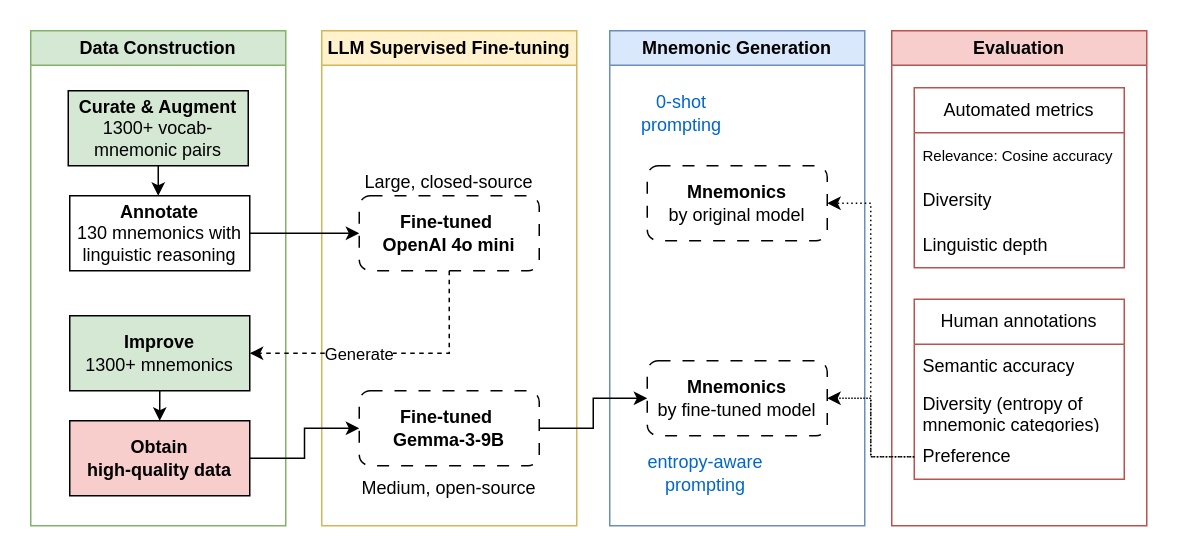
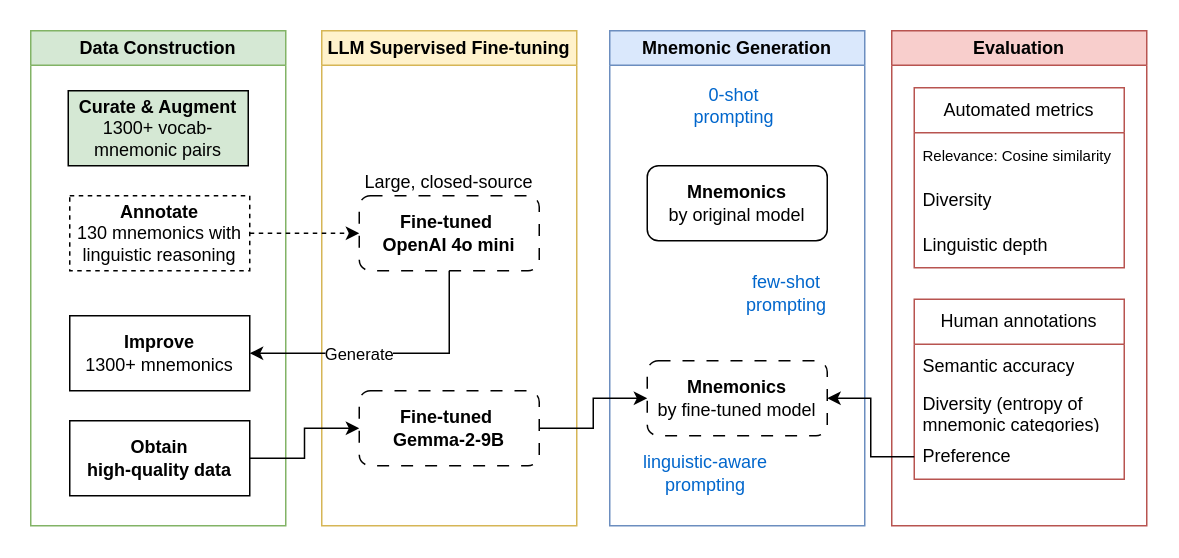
  <mxCell id="0" />
  <mxCell id="1" parent="0" />
  <mxCell id="2" value="Data Construction" style="swimlane;whiteSpace=wrap;html=1;startSize=23;fillColor=#d5e8d4;strokeColor=#82b366;" parent="1" vertex="1"><mxGeometry x="20" y="20" width="170" height="330" as="geometry" /></mxCell>
- <mxCell id="3" value="" style="edgeStyle=orthogonalEdgeStyle;rounded=0;orthogonalLoop=1;jettySize=auto;html=1;entryX=0.487;entryY=0.018;entryDx=0;entryDy=0;entryPerimeter=0;" parent="2" source="4" target="5" edge="1"><mxGeometry relative="1" as="geometry" /></mxCell>
  <mxCell id="4" value="&lt;b&gt;Curate &amp;amp; Augment&lt;/b&gt;&lt;div&gt;1300+ vocab-mnemonic pairs&lt;/div&gt;" style="rounded=0;whiteSpace=wrap;html=1;fillColor=#d5e8d4;" parent="2" vertex="1"><mxGeometry x="25" y="40" width="120" height="50" as="geometry" /></mxCell>
- <mxCell id="5" value="&lt;b&gt;Annotate&lt;/b&gt;&lt;div&gt;130 mnemonics with linguistic reasoning&lt;/div&gt;" style="rounded=0;whiteSpace=wrap;html=1;" parent="2" vertex="1"><mxGeometry x="26" y="110" width="120" height="50" as="geometry" /></mxCell>
- <mxCell id="6" style="edgeStyle=orthogonalEdgeStyle;rounded=0;orthogonalLoop=1;jettySize=auto;html=1;exitX=0.5;exitY=1;exitDx=0;exitDy=0;entryX=0.5;entryY=0;entryDx=0;entryDy=0;" parent="2" source="7" target="8" edge="1"><mxGeometry relative="1" as="geometry" /></mxCell>
- <mxCell id="7" value="&lt;b&gt;Improve&lt;/b&gt;&lt;div&gt;1300+ mnemonics&lt;/div&gt;" style="rounded=0;whiteSpace=wrap;html=1;fillColor=#d5e8d4;" parent="2" vertex="1"><mxGeometry x="26" y="190" width="120" height="50" as="geometry" /></mxCell>
- <mxCell id="8" value="&lt;b&gt;Obtain&lt;/b&gt;&lt;div&gt;&lt;b&gt;high-quality data&lt;/b&gt;&lt;/div&gt;" style="rounded=0;whiteSpace=wrap;html=1;fillColor=#f8cecc;" parent="2" vertex="1"><mxGeometry x="26" y="260" width="120" height="50" as="geometry" /></mxCell>
+ <mxCell id="5" value="&lt;b&gt;Annotate&lt;/b&gt;&lt;div&gt;130 mnemonics with linguistic reasoning&lt;/div&gt;" style="rounded=0;whiteSpace=wrap;html=1;dashed=1;" parent="2" vertex="1"><mxGeometry x="26" y="110" width="120" height="50" as="geometry" /></mxCell>
+ <mxCell id="7" value="&lt;b&gt;Improve&lt;/b&gt;&lt;div&gt;1300+ mnemonics&lt;/div&gt;" style="rounded=0;whiteSpace=wrap;html=1;" parent="2" vertex="1"><mxGeometry x="26" y="190" width="120" height="50" as="geometry" /></mxCell>
+ <mxCell id="8" value="&lt;b&gt;Obtain&lt;/b&gt;&lt;div&gt;&lt;b&gt;high-quality data&lt;/b&gt;&lt;/div&gt;" style="rounded=0;whiteSpace=wrap;html=1;" parent="2" vertex="1"><mxGeometry x="26" y="260" width="120" height="50" as="geometry" /></mxCell>
  <mxCell id="9" value="LLM Supervised Fine-tuning" style="swimlane;whiteSpace=wrap;html=1;startSize=23;fillColor=#fff2cc;strokeColor=#d6b656;" parent="1" vertex="1"><mxGeometry x="214" y="20" width="170" height="330" as="geometry" /></mxCell>
  <mxCell id="10" value="&lt;b&gt;Fine-tuned&amp;nbsp;&lt;/b&gt;&lt;div&gt;&lt;b&gt;OpenAI 4o mini&lt;/b&gt;&lt;/div&gt;" style="rounded=1;whiteSpace=wrap;html=1;gradientColor=none;fillStyle=dots;fillColor=none;dashed=1;dashPattern=8 8;" parent="9" vertex="1"><mxGeometry x="25" y="110" width="120" height="50" as="geometry" /></mxCell>
- <mxCell id="11" value="&lt;b&gt;Fine-tuned&amp;nbsp;&lt;/b&gt;&lt;div&gt;&lt;b&gt;Gemma-3-9B&lt;/b&gt;&lt;/div&gt;" style="rounded=1;whiteSpace=wrap;html=1;gradientColor=none;fillStyle=dots;fillColor=none;dashed=1;dashPattern=8 8;" parent="9" vertex="1"><mxGeometry x="25" y="240" width="120" height="50" as="geometry" /></mxCell>
+ <mxCell id="11" value="&lt;b&gt;Fine-tuned&amp;nbsp;&lt;/b&gt;&lt;div&gt;&lt;b&gt;Gemma-2-9B&lt;/b&gt;&lt;/div&gt;" style="rounded=1;whiteSpace=wrap;html=1;gradientColor=none;fillStyle=dots;fillColor=none;dashed=1;dashPattern=8 8;" parent="9" vertex="1"><mxGeometry x="25" y="240" width="120" height="50" as="geometry" /></mxCell>
  <mxCell id="12" value="Large, closed-source" style="text;html=1;align=center;verticalAlign=middle;whiteSpace=wrap;rounded=0;" parent="9" vertex="1"><mxGeometry x="20" y="86" width="130" height="30" as="geometry" /></mxCell>
- <mxCell id="13" value="Medium, open-source" style="text;html=1;align=center;verticalAlign=middle;whiteSpace=wrap;rounded=0;" parent="9" vertex="1"><mxGeometry x="20" y="290" width="130" height="30" as="geometry" /></mxCell>
- <mxCell id="14" style="edgeStyle=orthogonalEdgeStyle;rounded=0;orthogonalLoop=1;jettySize=auto;html=1;entryX=0;entryY=0.5;entryDx=0;entryDy=0;" parent="1" source="5" target="10" edge="1"><mxGeometry relative="1" as="geometry" /></mxCell>
- <mxCell id="15" value="" style="edgeStyle=orthogonalEdgeStyle;rounded=0;orthogonalLoop=1;jettySize=auto;html=1;entryX=1;entryY=0.5;entryDx=0;entryDy=0;exitX=0.5;exitY=1;exitDx=0;exitDy=0;dashed=1;" parent="1" source="10" target="7" edge="1"><mxGeometry relative="1" as="geometry"><mxPoint x="299" y="119" as="sourcePoint" /><mxPoint x="299" y="129" as="targetPoint" /></mxGeometry></mxCell>
+ <mxCell id="14" style="edgeStyle=orthogonalEdgeStyle;rounded=0;orthogonalLoop=1;jettySize=auto;html=1;entryX=0;entryY=0.5;entryDx=0;entryDy=0;dashed=1;" parent="1" source="5" target="10" edge="1"><mxGeometry relative="1" as="geometry" /></mxCell>
+ <mxCell id="15" value="" style="edgeStyle=orthogonalEdgeStyle;rounded=0;orthogonalLoop=1;jettySize=auto;html=1;entryX=1;entryY=0.5;entryDx=0;entryDy=0;exitX=0.5;exitY=1;exitDx=0;exitDy=0;" parent="1" source="10" target="7" edge="1"><mxGeometry relative="1" as="geometry"><mxPoint x="299" y="119" as="sourcePoint" /><mxPoint x="299" y="129" as="targetPoint" /></mxGeometry></mxCell>
  <mxCell id="16" value="Generate" style="edgeLabel;html=1;align=center;verticalAlign=middle;resizable=0;points=[];" parent="15" vertex="1" connectable="0"><mxGeometry x="0.238" relative="1" as="geometry"><mxPoint as="offset" /></mxGeometry></mxCell>
  <mxCell id="17" value="" style="edgeStyle=orthogonalEdgeStyle;rounded=0;orthogonalLoop=1;jettySize=auto;html=1;entryX=0;entryY=0.5;entryDx=0;entryDy=0;" parent="1" source="8" target="11" edge="1"><mxGeometry relative="1" as="geometry" /></mxCell>
  <mxCell id="18" value="Mnemonic Generation" style="swimlane;whiteSpace=wrap;html=1;startSize=23;fillColor=#dae8fc;strokeColor=#6c8ebf;" parent="1" vertex="1"><mxGeometry x="406" y="20" width="170" height="330" as="geometry" /></mxCell>
  <mxCell id="19" value="&lt;b&gt;Mnemonics&lt;/b&gt;&lt;div&gt;by fine-tuned model&lt;/div&gt;" style="rounded=1;whiteSpace=wrap;html=1;gradientColor=none;fillStyle=dots;fillColor=none;dashed=1;dashPattern=8 8;" parent="18" vertex="1"><mxGeometry x="25" y="220" width="120" height="50" as="geometry" /></mxCell>
- <mxCell id="20" value="&lt;b&gt;Mnemonics&lt;/b&gt;&lt;div&gt;by original model&lt;/div&gt;" style="rounded=1;whiteSpace=wrap;html=1;gradientColor=none;fillStyle=dots;fillColor=none;dashed=1;dashPattern=8 8;" parent="18" vertex="1"><mxGeometry x="25" y="90" width="120" height="50" as="geometry" /></mxCell>
- <mxCell id="21" value="0-shot prompting" style="text;html=1;align=center;verticalAlign=middle;whiteSpace=wrap;rounded=0;fillColor=none;strokeColor=none;fontColor=#0066CC;" vertex="1" parent="18"><mxGeometry x="18" y="40" width="60" height="30" as="geometry" /></mxCell>
- <mxCell id="23" value="entropy-aware prompting" style="text;html=1;align=center;verticalAlign=middle;whiteSpace=wrap;rounded=0;fillColor=none;strokeColor=none;fontColor=#0066CC;" vertex="1" parent="18"><mxGeometry x="18" y="280" width="92" height="30" as="geometry" /></mxCell>
+ <mxCell id="20" value="&lt;b&gt;Mnemonics&lt;/b&gt;&lt;div&gt;by original model&lt;/div&gt;" style="rounded=1;whiteSpace=wrap;html=1;gradientColor=none;fillStyle=dots;fillColor=none;dashed=0;dashPattern=8 8;" parent="18" vertex="1"><mxGeometry x="25" y="90" width="120" height="50" as="geometry" /></mxCell>
+ <mxCell id="21" value="0-shot prompting" style="text;html=1;align=center;verticalAlign=middle;whiteSpace=wrap;rounded=0;fillColor=none;strokeColor=none;fontColor=#0066CC;" vertex="1" parent="18"><mxGeometry x="53" y="35" width="60" height="30" as="geometry" /></mxCell>
+ <mxCell id="22" value="few-shot prompting" style="text;html=1;align=center;verticalAlign=middle;whiteSpace=wrap;rounded=0;fillColor=none;strokeColor=none;fontColor=#0066CC;" vertex="1" parent="18"><mxGeometry x="88" y="160" width="60" height="30" as="geometry" /></mxCell>
+ <mxCell id="23" value="linguistic-aware prompting" style="text;html=1;align=center;verticalAlign=middle;whiteSpace=wrap;rounded=0;fillColor=none;strokeColor=none;fontColor=#0066CC;" vertex="1" parent="18"><mxGeometry x="18" y="280" width="92" height="30" as="geometry" /></mxCell>
  <mxCell id="24" style="edgeStyle=orthogonalEdgeStyle;rounded=0;orthogonalLoop=1;jettySize=auto;html=1;entryX=0;entryY=0.5;entryDx=0;entryDy=0;" parent="1" source="11" target="19" edge="1"><mxGeometry relative="1" as="geometry" /></mxCell>
  <mxCell id="25" value="Evaluation" style="swimlane;whiteSpace=wrap;html=1;startSize=23;fillColor=#f8cecc;strokeColor=#b85450;" parent="1" vertex="1"><mxGeometry x="594" y="20" width="170" height="330" as="geometry" /></mxCell>
  <mxCell id="26" value="Automated metrics" style="swimlane;fontStyle=0;childLayout=stackLayout;horizontal=1;startSize=30;horizontalStack=0;resizeParent=1;resizeParentMax=0;resizeLast=0;collapsible=1;marginBottom=0;whiteSpace=wrap;html=1;fillColor=none;strokeColor=#b85450;" parent="25" vertex="1"><mxGeometry x="15" y="38" width="140" height="120" as="geometry" /></mxCell>
- <mxCell id="27" value="&lt;font style=&quot;font-size: 10px;&quot;&gt;Relevance: Cosine accuracy&lt;/font&gt;" style="text;strokeColor=none;fillColor=none;align=left;verticalAlign=middle;spacingLeft=4;spacingRight=4;overflow=hidden;points=[[0,0.5],[1,0.5]];portConstraint=eastwest;rotatable=0;whiteSpace=wrap;html=1;" parent="26" vertex="1"><mxGeometry y="30" width="140" height="30" as="geometry" /></mxCell>
+ <mxCell id="27" value="&lt;font style=&quot;font-size: 10px;&quot;&gt;Relevance: Cosine similarity&lt;/font&gt;" style="text;strokeColor=none;fillColor=none;align=left;verticalAlign=middle;spacingLeft=4;spacingRight=4;overflow=hidden;points=[[0,0.5],[1,0.5]];portConstraint=eastwest;rotatable=0;whiteSpace=wrap;html=1;" parent="26" vertex="1"><mxGeometry y="30" width="140" height="30" as="geometry" /></mxCell>
  <mxCell id="28" value="Diversity" style="text;strokeColor=none;fillColor=none;align=left;verticalAlign=middle;spacingLeft=4;spacingRight=4;overflow=hidden;points=[[0,0.5],[1,0.5]];portConstraint=eastwest;rotatable=0;whiteSpace=wrap;html=1;" parent="26" vertex="1"><mxGeometry y="60" width="140" height="30" as="geometry" /></mxCell>
  <mxCell id="29" value="Linguistic depth" style="text;strokeColor=none;fillColor=none;align=left;verticalAlign=middle;spacingLeft=4;spacingRight=4;overflow=hidden;points=[[0,0.5],[1,0.5]];portConstraint=eastwest;rotatable=0;whiteSpace=wrap;html=1;" parent="26" vertex="1"><mxGeometry y="90" width="140" height="30" as="geometry" /></mxCell>
  <mxCell id="30" value="Human annotations" style="swimlane;fontStyle=0;childLayout=stackLayout;horizontal=1;startSize=30;horizontalStack=0;resizeParent=1;resizeParentMax=0;resizeLast=0;collapsible=1;marginBottom=0;whiteSpace=wrap;html=1;fillColor=none;strokeColor=#b85450;" parent="25" vertex="1"><mxGeometry x="15" y="179" width="140" height="120" as="geometry" /></mxCell>
  <mxCell id="31" value="&lt;font&gt;Semantic accuracy&lt;/font&gt;" style="text;strokeColor=none;fillColor=none;align=left;verticalAlign=middle;spacingLeft=4;spacingRight=4;overflow=hidden;points=[[0,0.5],[1,0.5]];portConstraint=eastwest;rotatable=0;whiteSpace=wrap;html=1;strokeWidth=4;" parent="30" vertex="1"><mxGeometry y="30" width="140" height="30" as="geometry" /></mxCell>
  <mxCell id="32" value="Diversity (entropy of mnemonic categories)" style="text;strokeColor=none;fillColor=none;align=left;verticalAlign=middle;spacingLeft=4;spacingRight=4;overflow=hidden;points=[[0,0.5],[1,0.5]];portConstraint=eastwest;rotatable=0;whiteSpace=wrap;html=1;" parent="30" vertex="1"><mxGeometry y="60" width="140" height="30" as="geometry" /></mxCell>
  <mxCell id="33" value="Preference" style="text;strokeColor=none;fillColor=none;align=left;verticalAlign=middle;spacingLeft=4;spacingRight=4;overflow=hidden;points=[[0,0.5],[1,0.5]];portConstraint=eastwest;rotatable=0;whiteSpace=wrap;html=1;" parent="30" vertex="1"><mxGeometry y="90" width="140" height="30" as="geometry" /></mxCell>
- <mxCell id="34" style="edgeStyle=orthogonalEdgeStyle;rounded=0;orthogonalLoop=1;jettySize=auto;html=1;entryX=1;entryY=0.5;entryDx=0;entryDy=0;dashed=1;dashPattern=1 2;" parent="1" source="33" target="20" edge="1"><mxGeometry relative="1" as="geometry" /></mxCell>
- <mxCell id="35" style="edgeStyle=orthogonalEdgeStyle;rounded=0;orthogonalLoop=1;jettySize=auto;html=1;entryX=1;entryY=0.5;entryDx=0;entryDy=0;dashed=1;dashPattern=1 1;" parent="1" source="33" target="19" edge="1"><mxGeometry relative="1" as="geometry" /></mxCell>
+ <mxCell id="35" style="edgeStyle=orthogonalEdgeStyle;rounded=0;orthogonalLoop=1;jettySize=auto;html=1;entryX=1;entryY=0.5;entryDx=0;entryDy=0;dashed=0;dashPattern=1 1;" parent="1" source="33" target="19" edge="1"><mxGeometry relative="1" as="geometry" /></mxCell>
